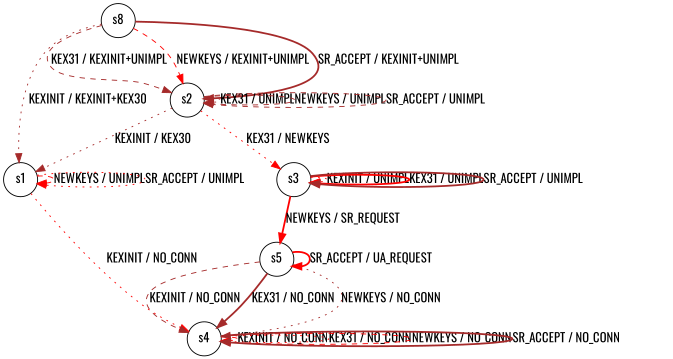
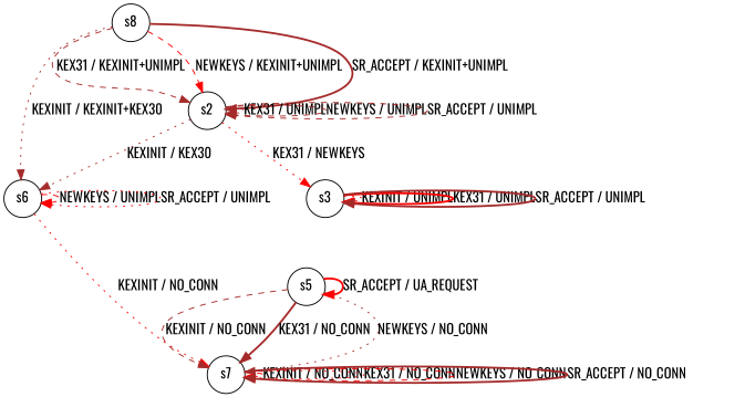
  digraph {
    fontname=Oswald
    node [fontname=Oswald shape=circle]
    edge [color=brown fontname=Oswald style=dotted]
    n1 [label=s8]
-   n2 [label=s1]
+   n2 [label=s6]
    n3 [label=s2]
-   n4 [label=s4]
+   n4 [label=s7]
    n5 [label=s3]
    n6 [label=s5]
    n1 -> n2 [label="KEXINIT / KEXINIT+KEX30"]
    n1 -> n3 [label="KEX31 / KEXINIT+UNIMPL" style=dashed]
    n1 -> n3 [color=red label="NEWKEYS / KEXINIT+UNIMPL" style=dashed]
    n1 -> n3 [label="SR_ACCEPT / KEXINIT+UNIMPL" style=bold]
    n2 -> n2 [color=red label="NEWKEYS / UNIMPL" style=dashed]
    n2 -> n2 [color=red label="SR_ACCEPT / UNIMPL"]
    n2 -> n4 [color=red label="KEXINIT / NO_CONN"]
    n3 -> n2 [label="KEXINIT / KEX30"]
    n3 -> n3 [label="KEX31 / UNIMPL"]
    n3 -> n3 [label="NEWKEYS / UNIMPL" style=dashed]
    n3 -> n3 [label="SR_ACCEPT / UNIMPL" style=dashed]
    n3 -> n5 [color=red label="KEX31 / NEWKEYS"]
    n4 -> n4 [color=red label="KEXINIT / NO_CONN" style=dashed]
    n4 -> n4 [color=red label="KEX31 / NO_CONN"]
    n4 -> n4 [color=red label="NEWKEYS / NO_CONN" style=dashed]
    n4 -> n4 [label="SR_ACCEPT / NO_CONN" style=bold]
    n5 -> n5 [color=red label="KEXINIT / UNIMPL"]
    n5 -> n5 [color=red label="KEX31 / UNIMPL" style=bold]
    n5 -> n5 [label="SR_ACCEPT / UNIMPL" style=bold]
-   n5 -> n6 [color=red label="NEWKEYS / SR_REQUEST" style=bold]
    n6 -> n4 [label="KEXINIT / NO_CONN" style=dashed]
    n6 -> n4 [label="KEX31 / NO_CONN" style=bold]
    n6 -> n4 [label="NEWKEYS / NO_CONN"]
    n6 -> n6 [color=red label="SR_ACCEPT / UA_REQUEST" style=bold]
  }
